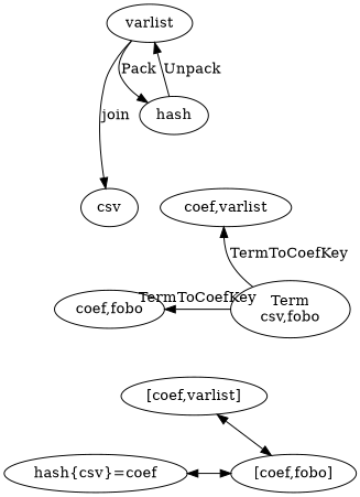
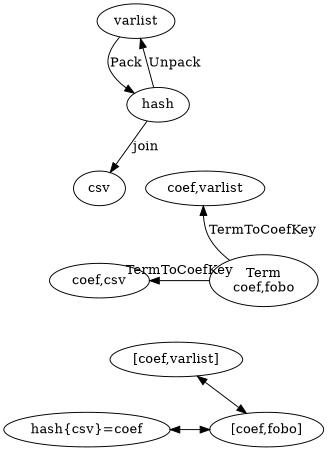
  digraph {
    edge [style=invis]
    varlist
    csv
    n3 [label=hash]
    "coef,varlist"
-   "coef,csv" [label="coef,fobo"]
-   n6 [label="Term\ncsv,fobo"]
+   "coef,csv"
+   n6 [label="Term\ncoef,fobo"]
    "[coef,varlist]"
    "hash{csv}=coef"
    "[coef,fobo]"
-   varlist -> csv [label=join style=""]
+   n3 -> csv [label=join style=""]
    varlist -> n3 [label=Pack style=""]
    varlist -> "coef,varlist"
    csv -> "coef,csv"
    n3 -> varlist [label=Unpack style=""]
    n3 -> n6
    "coef,varlist" -> "coef,csv"
    "coef,varlist" -> n6 [dir=back label=TermToCoefKey style=""]
    "coef,varlist" -> "[coef,varlist]"
    "coef,csv" -> "[coef,varlist]"
    "coef,csv" -> "hash{csv}=coef"
    n6 -> "coef,csv" [constraint=false label=TermToCoefKey style=""]
    n6 -> "[coef,varlist]"
    n6 -> "[coef,fobo]"
    "[coef,varlist]" -> "hash{csv}=coef"
    "[coef,varlist]" -> "[coef,fobo]" [dir=both style=""]
    "[coef,fobo]" -> "hash{csv}=coef" [constraint=false dir=both style=""]
  }
